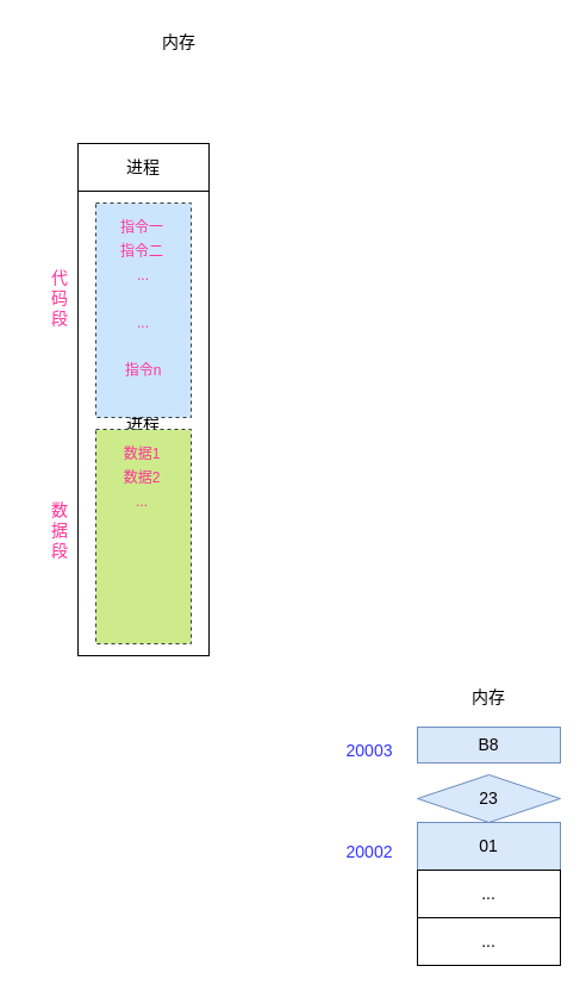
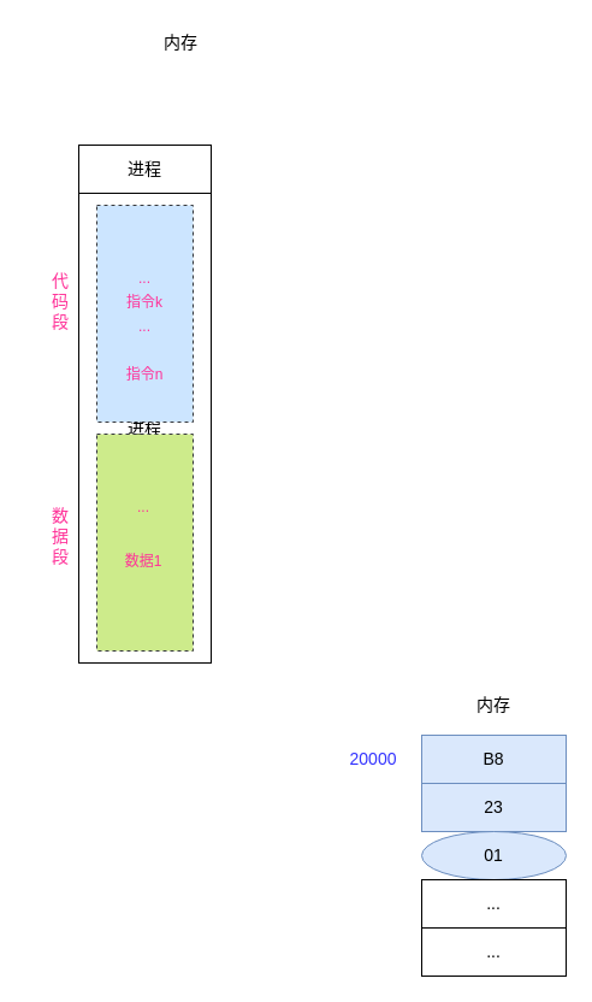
  <mxCell id="0" />
  <mxCell id="1" parent="0" />
  <mxCell id="2" value="进程" style="rounded=0;whiteSpace=wrap;html=1;fontSize=14;fontColor=#000000;gradientColor=none;" vertex="1" parent="1"><mxGeometry x="65" y="160" width="110" height="390" as="geometry" /></mxCell>
- <mxCell id="3" value="B8" style="rounded=0;whiteSpace=wrap;html=1;fontSize=14;fillColor=#dae8fc;strokeColor=#6c8ebf;gradientColor=none;" vertex="1" parent="1"><mxGeometry x="350" y="610" width="120" height="30" as="geometry" /></mxCell>
- <mxCell id="4" value="23" style="rhombus;whiteSpace=wrap;html=1;fontSize=14;fillColor=#dae8fc;strokeColor=#6c8ebf;gradientColor=none;" vertex="1" parent="1"><mxGeometry x="350" y="650" width="120" height="40" as="geometry" /></mxCell>
- <mxCell id="5" value="01" style="rounded=0;whiteSpace=wrap;html=1;fontSize=14;fillColor=#dae8fc;strokeColor=#6c8ebf;gradientColor=none;" vertex="1" parent="1"><mxGeometry x="350" y="690" width="120" height="40" as="geometry" /></mxCell>
+ <mxCell id="3" value="B8" style="rounded=0;whiteSpace=wrap;html=1;fontSize=14;fillColor=#dae8fc;strokeColor=#6c8ebf;gradientColor=none;" vertex="1" parent="1"><mxGeometry x="350" y="610" width="120" height="40" as="geometry" /></mxCell>
+ <mxCell id="4" value="23" style="rounded=0;whiteSpace=wrap;html=1;fontSize=14;fillColor=#dae8fc;strokeColor=#6c8ebf;gradientColor=none;" vertex="1" parent="1"><mxGeometry x="350" y="650" width="120" height="40" as="geometry" /></mxCell>
+ <mxCell id="5" value="01" style="ellipse;whiteSpace=wrap;html=1;fontSize=14;fillColor=#dae8fc;strokeColor=#6c8ebf;gradientColor=none;" vertex="1" parent="1"><mxGeometry x="350" y="690" width="120" height="40" as="geometry" /></mxCell>
  <mxCell id="6" value="..." style="rounded=0;whiteSpace=wrap;html=1;fontSize=14;" vertex="1" parent="1"><mxGeometry x="350" y="730" width="120" height="40" as="geometry" /></mxCell>
  <mxCell id="7" value="..." style="rounded=0;whiteSpace=wrap;html=1;fontSize=14;" vertex="1" parent="1"><mxGeometry x="350" y="770" width="120" height="40" as="geometry" /></mxCell>
  <mxCell id="8" value="内存" style="text;html=1;strokeColor=none;fillColor=none;align=center;verticalAlign=middle;whiteSpace=wrap;rounded=0;fontSize=14;" vertex="1" parent="1"><mxGeometry x="380" y="570" width="60" height="30" as="geometry" /></mxCell>
- <mxCell id="9" value="20003" style="text;html=1;strokeColor=none;fillColor=none;align=center;verticalAlign=middle;whiteSpace=wrap;rounded=0;fontSize=14;fontColor=#3333FF;" vertex="1" parent="1"><mxGeometry x="280" y="615" width="60" height="30" as="geometry" /></mxCell>
- <mxCell id="10" value="20002" style="text;html=1;strokeColor=none;fillColor=none;align=center;verticalAlign=middle;whiteSpace=wrap;rounded=0;fontSize=14;fontColor=#3333FF;" vertex="1" parent="1"><mxGeometry x="280" y="700" width="60" height="30" as="geometry" /></mxCell>
+ <mxCell id="9" value="20000" style="text;html=1;strokeColor=none;fillColor=none;align=center;verticalAlign=middle;whiteSpace=wrap;rounded=0;fontSize=14;fontColor=#3333FF;" vertex="1" parent="1"><mxGeometry x="280" y="615" width="60" height="30" as="geometry" /></mxCell>
  <mxCell id="11" value="内存" style="text;html=1;strokeColor=none;fillColor=none;align=center;verticalAlign=middle;whiteSpace=wrap;rounded=0;fontSize=14;" vertex="1" parent="1"><mxGeometry x="120" y="20" width="60" height="30" as="geometry" /></mxCell>
  <mxCell id="12" value="" style="rounded=0;whiteSpace=wrap;html=1;fontSize=14;fillColor=#cce5ff;strokeColor=#36393d;dashed=1;fontColor=#FF3399;" vertex="1" parent="1"><mxGeometry x="80" y="170" width="80" height="180" as="geometry" /></mxCell>
- <mxCell id="13" value="&lt;font style=&quot;font-size: 12px;&quot;&gt;指令一&lt;/font&gt;" style="text;html=1;strokeColor=none;fillColor=none;align=center;verticalAlign=middle;whiteSpace=wrap;rounded=0;dashed=1;fontSize=14;fontColor=#FF3399;" vertex="1" parent="1"><mxGeometry x="89" y="180" width="60" height="20" as="geometry" /></mxCell>
  <mxCell id="14" value="进程" style="rounded=0;whiteSpace=wrap;html=1;fontSize=14;fontColor=#000000;gradientColor=none;" vertex="1" parent="1"><mxGeometry x="65" y="120" width="110" height="40" as="geometry" /></mxCell>
  <mxCell id="15" value="" style="rounded=0;whiteSpace=wrap;html=1;fontSize=14;fillColor=#cdeb8b;strokeColor=#36393d;dashed=1;" vertex="1" parent="1"><mxGeometry x="80" y="360" width="80" height="180" as="geometry" /></mxCell>
- <mxCell id="16" value="&lt;font style=&quot;font-size: 12px;&quot;&gt;指令二&lt;/font&gt;" style="text;html=1;strokeColor=none;fillColor=none;align=center;verticalAlign=middle;whiteSpace=wrap;rounded=0;dashed=1;fontSize=14;fontColor=#FF3399;" vertex="1" parent="1"><mxGeometry x="89" y="200" width="60" height="20" as="geometry" /></mxCell>
  <mxCell id="17" value="&lt;span style=&quot;font-size: 12px;&quot;&gt;...&lt;/span&gt;" style="text;html=1;strokeColor=none;fillColor=none;align=center;verticalAlign=middle;whiteSpace=wrap;rounded=0;dashed=1;fontSize=14;fontColor=#FF3399;" vertex="1" parent="1"><mxGeometry x="90" y="220" width="60" height="20" as="geometry" /></mxCell>
+ <mxCell id="18" value="&lt;span style=&quot;font-size: 12px;&quot;&gt;指令k&lt;/span&gt;" style="text;html=1;strokeColor=none;fillColor=none;align=center;verticalAlign=middle;whiteSpace=wrap;rounded=0;dashed=1;fontSize=14;fontColor=#FF3399;" vertex="1" parent="1"><mxGeometry x="90" y="240" width="60" height="20" as="geometry" /></mxCell>
  <mxCell id="19" value="&lt;span style=&quot;font-size: 12px;&quot;&gt;...&lt;/span&gt;" style="text;html=1;strokeColor=none;fillColor=none;align=center;verticalAlign=middle;whiteSpace=wrap;rounded=0;dashed=1;fontSize=14;fontColor=#FF3399;" vertex="1" parent="1"><mxGeometry x="90" y="260" width="60" height="20" as="geometry" /></mxCell>
  <mxCell id="20" value="&lt;span style=&quot;font-size: 12px;&quot;&gt;指令n&lt;/span&gt;" style="text;html=1;strokeColor=none;fillColor=none;align=center;verticalAlign=middle;whiteSpace=wrap;rounded=0;dashed=1;fontSize=14;fontColor=#FF3399;" vertex="1" parent="1"><mxGeometry x="90" y="300" width="60" height="20" as="geometry" /></mxCell>
- <mxCell id="21" value="&lt;span style=&quot;font-size: 12px;&quot;&gt;数据1&lt;/span&gt;" style="text;html=1;strokeColor=none;fillColor=none;align=center;verticalAlign=middle;whiteSpace=wrap;rounded=0;dashed=1;fontSize=14;fontColor=#FF3399;" vertex="1" parent="1"><mxGeometry x="89" y="370" width="60" height="20" as="geometry" /></mxCell>
- <mxCell id="22" value="&lt;span style=&quot;font-size: 12px;&quot;&gt;数据2&lt;/span&gt;" style="text;html=1;strokeColor=none;fillColor=none;align=center;verticalAlign=middle;whiteSpace=wrap;rounded=0;dashed=1;fontSize=14;fontColor=#FF3399;" vertex="1" parent="1"><mxGeometry x="89" y="390" width="60" height="20" as="geometry" /></mxCell>
+ <mxCell id="21" value="&lt;span style=&quot;font-size: 12px;&quot;&gt;数据1&lt;/span&gt;" style="text;html=1;strokeColor=none;fillColor=none;align=center;verticalAlign=middle;whiteSpace=wrap;rounded=0;dashed=1;fontSize=14;fontColor=#FF3399;" vertex="1" parent="1"><mxGeometry x="89" y="455" width="60" height="20" as="geometry" /></mxCell>
  <mxCell id="23" value="&lt;span style=&quot;font-size: 12px;&quot;&gt;...&lt;/span&gt;" style="text;html=1;strokeColor=none;fillColor=none;align=center;verticalAlign=middle;whiteSpace=wrap;rounded=0;dashed=1;fontSize=14;fontColor=#FF3399;" vertex="1" parent="1"><mxGeometry x="89" y="410" width="60" height="20" as="geometry" /></mxCell>
  <mxCell id="24" value="代&lt;br style=&quot;font-size: 14px;&quot;&gt;码&lt;br style=&quot;font-size: 14px;&quot;&gt;段" style="text;html=1;strokeColor=none;fillColor=none;align=center;verticalAlign=middle;whiteSpace=wrap;rounded=0;fontSize=14;fontColor=#FF3399;" vertex="1" parent="1"><mxGeometry x="20" y="235" width="60" height="30" as="geometry" /></mxCell>
  <mxCell id="25" value="数&lt;br style=&quot;font-size: 14px;&quot;&gt;据&lt;br style=&quot;font-size: 14px;&quot;&gt;段" style="text;html=1;strokeColor=none;fillColor=none;align=center;verticalAlign=middle;whiteSpace=wrap;rounded=0;fontSize=14;fontColor=#FF3399;" vertex="1" parent="1"><mxGeometry x="20" y="430" width="60" height="30" as="geometry" /></mxCell>
